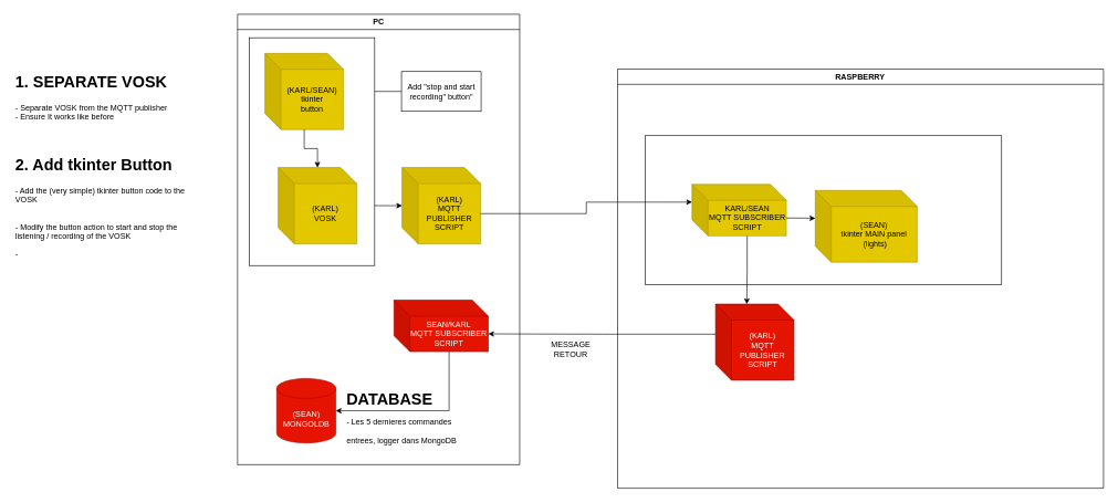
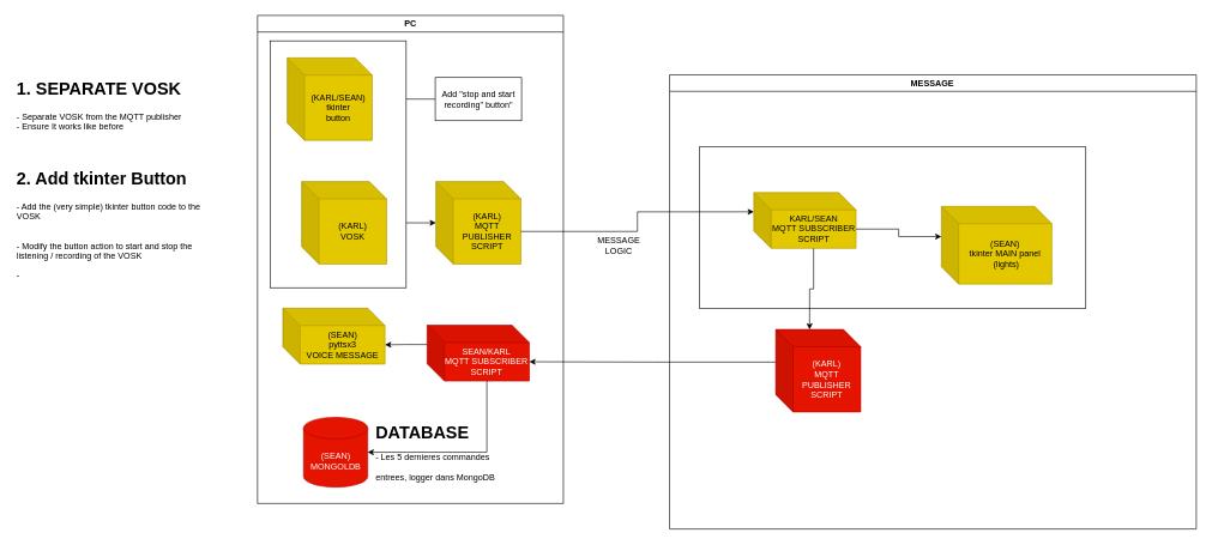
  <mxCell id="0" />
  <mxCell id="1" parent="0" />
  <mxCell id="2" value="" style="group" parent="1" vertex="1" connectable="0"><mxGeometry x="829.97" y="325.55" width="60" height="30" as="geometry" /></mxCell>
+ <mxCell id="3" value="MESSAGE&lt;br&gt;LOGIC" style="text;html=1;align=center;verticalAlign=middle;whiteSpace=wrap;rounded=0;" parent="2" vertex="1"><mxGeometry width="60" height="30" as="geometry" /></mxCell>
  <mxCell id="4" value="" style="group" parent="1" vertex="1" connectable="0"><mxGeometry x="930.36" y="103.49" width="732.28" height="631.89" as="geometry" /></mxCell>
- <mxCell id="5" value="RASPBERRY" style="swimlane;whiteSpace=wrap;html=1;container=0;" parent="4" vertex="1"><mxGeometry width="732.28" height="631.89" as="geometry" /></mxCell>
+ <mxCell id="5" value="MESSAGE" style="swimlane;whiteSpace=wrap;html=1;container=0;" parent="4" vertex="1"><mxGeometry width="732.28" height="631.89" as="geometry" /></mxCell>
  <mxCell id="6" value="" style="rounded=0;whiteSpace=wrap;html=1;" parent="5" vertex="1"><mxGeometry x="41.34" y="100.39" width="537.4" height="224.42" as="geometry" /></mxCell>
  <mxCell id="7" value="(KARL)&lt;br&gt;MQTT&lt;div&gt;PUBLISHER&lt;br&gt;SCRIPT&lt;/div&gt;" style="shape=cube;whiteSpace=wrap;html=1;boundedLbl=1;backgroundOutline=1;darkOpacity=0.05;darkOpacity2=0.1;size=24;container=0;fillColor=#e51400;fontColor=#ffffff;strokeColor=#B20000;" parent="5" vertex="1"><mxGeometry x="147.641" y="354.33" width="118.11" height="114.739" as="geometry" /></mxCell>
- <mxCell id="8" value="(SEAN)&lt;br&gt;tkinter MAIN panel&lt;br&gt;&amp;nbsp;(lights)" style="shape=cube;whiteSpace=wrap;html=1;boundedLbl=1;backgroundOutline=1;darkOpacity=0.05;darkOpacity2=0.1;size=24;fillColor=#e3c800;fontColor=#000000;strokeColor=#B09500;" parent="5" vertex="1"><mxGeometry x="297.95" y="183.07" width="153.54" height="107.99" as="geometry" /></mxCell>
- <mxCell id="9" value="KARL/SEAN&lt;br&gt;MQTT SUBSCRIBER&lt;br&gt;SCRIPT" style="shape=cube;whiteSpace=wrap;html=1;boundedLbl=1;backgroundOutline=1;darkOpacity=0.05;darkOpacity2=0.1;size=24;fillColor=#e3c800;fontColor=#000000;strokeColor=#B09500;" parent="5" vertex="1"><mxGeometry x="112.207" y="173.791" width="142.034" height="77.618" as="geometry" /></mxCell>
+ <mxCell id="8" value="(SEAN)&lt;br&gt;tkinter MAIN panel&lt;br&gt;&amp;nbsp;(lights)" style="shape=cube;whiteSpace=wrap;html=1;boundedLbl=1;backgroundOutline=1;darkOpacity=0.05;darkOpacity2=0.1;size=24;fillColor=#e3c800;fontColor=#000000;strokeColor=#B09500;" parent="5" vertex="1"><mxGeometry x="377.95" y="183.07" width="153.54" height="107.99" as="geometry" /></mxCell>
+ <mxCell id="9" value="KARL/SEAN&lt;br&gt;MQTT SUBSCRIBER&lt;br&gt;SCRIPT" style="shape=cube;whiteSpace=wrap;html=1;boundedLbl=1;backgroundOutline=1;darkOpacity=0.05;darkOpacity2=0.1;size=24;fillColor=#e3c800;fontColor=#000000;strokeColor=#B09500;" parent="5" vertex="1"><mxGeometry x="117.207" y="163.791" width="142.034" height="77.618" as="geometry" /></mxCell>
  <mxCell id="10" style="edgeStyle=orthogonalEdgeStyle;rounded=0;orthogonalLoop=1;jettySize=auto;html=1;exitX=0;exitY=0;exitDx=142.034;exitDy=50.809;exitPerimeter=0;entryX=0;entryY=0;entryDx=0;entryDy=41.995;entryPerimeter=0;" parent="5" source="9" target="8" edge="1"><mxGeometry relative="1" as="geometry" /></mxCell>
  <mxCell id="11" style="edgeStyle=orthogonalEdgeStyle;rounded=0;orthogonalLoop=1;jettySize=auto;html=1;exitX=0;exitY=0;exitDx=83.017;exitDy=77.618;exitPerimeter=0;entryX=0;entryY=0;entryDx=47.055;entryDy=0;entryPerimeter=0;" parent="5" source="9" target="7" edge="1"><mxGeometry relative="1" as="geometry" /></mxCell>
  <mxCell id="12" value="PC" style="swimlane;whiteSpace=wrap;html=1;startSize=23;container=0;" parent="1" vertex="1"><mxGeometry x="357.53" y="20.82" width="425.2" height="679.12" as="geometry" /></mxCell>
  <mxCell id="13" value="" style="edgeStyle=orthogonalEdgeStyle;rounded=0;orthogonalLoop=1;jettySize=auto;html=1;" parent="12" source="26" target="14" edge="1"><mxGeometry relative="1" as="geometry" /></mxCell>
  <mxCell id="14" value="(KARL)&lt;br&gt;MQTT&lt;div&gt;PUBLISHER&lt;br&gt;SCRIPT&lt;/div&gt;" style="shape=cube;whiteSpace=wrap;html=1;boundedLbl=1;backgroundOutline=1;darkOpacity=0.05;darkOpacity2=0.1;size=24;container=0;fillColor=#e3c800;fontColor=#000000;strokeColor=#B09500;" parent="12" vertex="1"><mxGeometry x="248.026" y="231.224" width="118.11" height="114.739" as="geometry" /></mxCell>
  <mxCell id="15" value="SEAN/KARL&lt;br&gt;MQTT SUBSCRIBER&lt;br&gt;SCRIPT" style="shape=cube;whiteSpace=wrap;html=1;boundedLbl=1;backgroundOutline=1;darkOpacity=0.05;darkOpacity2=0.1;size=24;fillColor=#e51400;strokeColor=#B20000;fontColor=#ffffff;" parent="12" vertex="1"><mxGeometry x="235.833" y="431.096" width="142.034" height="77.618" as="geometry" /></mxCell>
+ <mxCell id="16" value="(SEAN)&lt;br&gt;pyttsx3&lt;br&gt;VOICE MESSAGE" style="shape=cube;whiteSpace=wrap;html=1;boundedLbl=1;backgroundOutline=1;darkOpacity=0.05;darkOpacity2=0.1;size=24;fillColor=#e3c800;fontColor=#000000;strokeColor=#B09500;" parent="12" vertex="1"><mxGeometry x="35.188" y="407.467" width="142.034" height="77.618" as="geometry" /></mxCell>
+ <mxCell id="17" style="edgeStyle=orthogonalEdgeStyle;rounded=0;orthogonalLoop=1;jettySize=auto;html=1;exitX=0;exitY=0;exitDx=0;exitDy=26.809;exitPerimeter=0;entryX=0;entryY=0;entryDx=142.034;entryDy=50.809;entryPerimeter=0;" parent="12" source="15" target="16" edge="1"><mxGeometry relative="1" as="geometry" /></mxCell>
  <mxCell id="18" style="edgeStyle=orthogonalEdgeStyle;rounded=0;orthogonalLoop=1;jettySize=auto;html=1;exitX=0;exitY=0;exitDx=83.017;exitDy=77.618;exitPerimeter=0;entryX=1;entryY=0.5;entryDx=0;entryDy=0;entryPerimeter=0;" parent="12" source="15" target="20" edge="1"><mxGeometry relative="1" as="geometry" /></mxCell>
  <mxCell id="19" value="" style="group" parent="12" vertex="1" connectable="0"><mxGeometry x="59.05" y="549.207" width="286.5" height="117.243" as="geometry" /></mxCell>
- <mxCell id="20" value="(SEAN)&lt;br&gt;MONGOLDB" style="shape=cylinder3;whiteSpace=wrap;html=1;boundedLbl=1;backgroundOutline=1;size=15;fillColor=#e51400;fontColor=#ffffff;strokeColor=#B20000;" parent="19" vertex="1"><mxGeometry width="89.05" height="97.144" as="geometry" /></mxCell>
+ <mxCell id="20" value="(SEAN)&lt;br&gt;MONGOLDB" style="shape=cylinder3;whiteSpace=wrap;html=1;boundedLbl=1;backgroundOutline=1;size=15;fillColor=#e51400;fontColor=#ffffff;strokeColor=#B20000;" parent="19" vertex="1"><mxGeometry x="5" y="10" width="89.05" height="97.144" as="geometry" /></mxCell>
  <mxCell id="21" value="&lt;h1 style=&quot;margin-top: 0px;&quot;&gt;&lt;span style=&quot;background-color: initial;&quot;&gt;DATABASE&lt;span style=&quot;font-size: 12px; font-weight: 400;&quot;&gt;&lt;br&gt;&lt;/span&gt;&lt;/span&gt;&lt;span style=&quot;font-size: 12px; font-weight: 400;&quot;&gt;- Les 5 dernieres commandes entrees, logger dans MongoDB&lt;/span&gt;&lt;/h1&gt;" style="text;html=1;whiteSpace=wrap;overflow=hidden;rounded=0;" parent="19" vertex="1"><mxGeometry x="103.43" y="10.953" width="183.07" height="106.29" as="geometry" /></mxCell>
  <mxCell id="22" value="" style="edgeStyle=orthogonalEdgeStyle;rounded=0;orthogonalLoop=1;jettySize=auto;html=1;" parent="12" source="23" target="27" edge="1"><mxGeometry relative="1" as="geometry" /></mxCell>
  <mxCell id="23" value="Add &quot;stop and start recording&quot; button&quot;" style="rounded=0;whiteSpace=wrap;html=1;" parent="12" vertex="1"><mxGeometry x="247.08" y="86.42" width="120" height="60" as="geometry" /></mxCell>
  <mxCell id="24" value="" style="group" parent="12" vertex="1" connectable="0"><mxGeometry x="17.47" y="35.43" width="189.22" height="343.45" as="geometry" /></mxCell>
  <mxCell id="25" value="" style="rounded=0;whiteSpace=wrap;html=1;" parent="24" vertex="1"><mxGeometry width="189.22" height="343.45" as="geometry" /></mxCell>
  <mxCell id="26" value="(KARL)&lt;br&gt;VOSK" style="shape=cube;whiteSpace=wrap;html=1;boundedLbl=1;backgroundOutline=1;darkOpacity=0.05;darkOpacity2=0.1;size=24;container=0;fillColor=#e3c800;fontColor=#000000;strokeColor=#B09500;" parent="24" vertex="1"><mxGeometry x="43.87" y="195.794" width="118.11" height="114.739" as="geometry" /></mxCell>
  <mxCell id="27" value="(KARL/SEAN)&lt;br&gt;tkinter&lt;br&gt;button" style="shape=cube;whiteSpace=wrap;html=1;boundedLbl=1;backgroundOutline=1;darkOpacity=0.05;darkOpacity2=0.1;size=24;container=0;fillColor=#e3c800;fontColor=#000000;strokeColor=#B09500;" parent="24" vertex="1"><mxGeometry x="23.871" y="23.616" width="118.11" height="114.739" as="geometry" /></mxCell>
- <mxCell id="28" value="" style="edgeStyle=orthogonalEdgeStyle;rounded=0;orthogonalLoop=1;jettySize=auto;html=1;" parent="24" source="27" target="26" edge="1"><mxGeometry relative="1" as="geometry" /></mxCell>
  <mxCell id="29" style="edgeStyle=orthogonalEdgeStyle;rounded=0;orthogonalLoop=1;jettySize=auto;html=1;exitX=0;exitY=0;exitDx=0;exitDy=45.37;exitPerimeter=0;entryX=0;entryY=0;entryDx=142.034;entryDy=50.809;entryPerimeter=0;" parent="1" source="7" target="15" edge="1"><mxGeometry relative="1" as="geometry" /></mxCell>
  <mxCell id="30" value="" style="group" parent="1" vertex="1" connectable="0"><mxGeometry x="829.966" y="510.966" width="60" height="30" as="geometry" /></mxCell>
- <mxCell id="31" value="MESSAGE&lt;br&gt;RETOUR" style="text;html=1;align=center;verticalAlign=middle;whiteSpace=wrap;rounded=0;" parent="30" vertex="1"><mxGeometry width="60" height="30" as="geometry" /></mxCell>
  <mxCell id="32" style="edgeStyle=orthogonalEdgeStyle;rounded=0;orthogonalLoop=1;jettySize=auto;html=1;exitX=0;exitY=0;exitDx=118.11;exitDy=69.37;exitPerimeter=0;entryX=0;entryY=0;entryDx=0;entryDy=26.809;entryPerimeter=0;" parent="1" source="14" target="9" edge="1"><mxGeometry relative="1" as="geometry" /></mxCell>
  <mxCell id="33" value="&lt;h1 style=&quot;margin-top: 0px;&quot;&gt;2. Add tkinter Button&lt;/h1&gt;&lt;p&gt;- Add the (very simple) tkinter button code to the VOSK&lt;/p&gt;&lt;p&gt;&lt;br&gt;- Modify the button action to start and stop the listening / recording of the VOSK&lt;br&gt;&lt;/p&gt;&lt;p&gt;-&amp;nbsp;&lt;/p&gt;" style="text;html=1;whiteSpace=wrap;overflow=hidden;rounded=0;" vertex="1" parent="1"><mxGeometry x="20.91" y="227.5" width="274.49" height="194.88" as="geometry" /></mxCell>
  <mxCell id="34" value="&lt;h1 style=&quot;margin-top: 0px;&quot;&gt;&lt;span style=&quot;background-color: initial;&quot;&gt;1. SEPARATE VOSK&lt;/span&gt;&lt;br&gt;&lt;/h1&gt;&lt;div&gt;&lt;span style=&quot;background-color: initial;&quot;&gt;- Separate VOSK from the MQTT publisher&lt;br&gt;- Ensure It works like before&lt;/span&gt;&lt;/div&gt;" style="text;html=1;whiteSpace=wrap;overflow=hidden;rounded=0;" vertex="1" parent="1"><mxGeometry x="20.905" y="103.486" width="274.49" height="120" as="geometry" /></mxCell>
